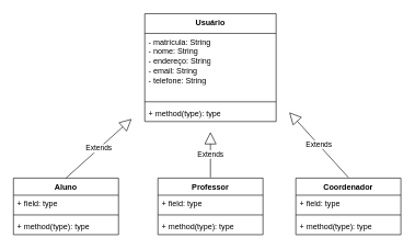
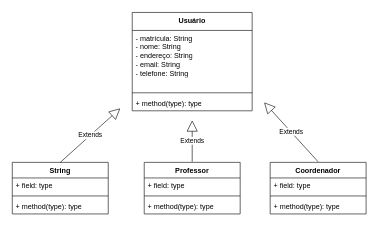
  <mxCell id="0" />
  <mxCell id="1" parent="0" />
  <mxCell id="2" value="Usuário" style="swimlane;fontStyle=1;align=center;verticalAlign=top;childLayout=stackLayout;horizontal=1;startSize=30;horizontalStack=0;resizeParent=1;resizeParentMax=0;resizeLast=0;collapsible=1;marginBottom=0;whiteSpace=wrap;html=1;" vertex="1" parent="1"><mxGeometry x="220" y="20" width="200" height="164" as="geometry" /></mxCell>
  <mxCell id="3" value="- matrícula: String&lt;br&gt;- nome: String&lt;br&gt;- endereço: String&lt;br&gt;- email: String&lt;br&gt;- telefone: String&lt;br&gt;" style="text;strokeColor=none;fillColor=none;align=left;verticalAlign=top;spacingLeft=4;spacingRight=4;overflow=hidden;rotatable=0;points=[[0,0.5],[1,0.5]];portConstraint=eastwest;whiteSpace=wrap;html=1;" vertex="1" parent="2"><mxGeometry y="30" width="200" height="100" as="geometry" /></mxCell>
  <mxCell id="4" value="" style="line;strokeWidth=1;fillColor=none;align=left;verticalAlign=middle;spacingTop=-1;spacingLeft=3;spacingRight=3;rotatable=0;labelPosition=right;points=[];portConstraint=eastwest;strokeColor=inherit;" vertex="1" parent="2"><mxGeometry y="130" width="200" height="8" as="geometry" /></mxCell>
  <mxCell id="5" value="+ method(type): type" style="text;strokeColor=none;fillColor=none;align=left;verticalAlign=top;spacingLeft=4;spacingRight=4;overflow=hidden;rotatable=0;points=[[0,0.5],[1,0.5]];portConstraint=eastwest;whiteSpace=wrap;html=1;" vertex="1" parent="2"><mxGeometry y="138" width="200" height="26" as="geometry" /></mxCell>
  <mxCell id="6" value="Professor" style="swimlane;fontStyle=1;align=center;verticalAlign=top;childLayout=stackLayout;horizontal=1;startSize=26;horizontalStack=0;resizeParent=1;resizeParentMax=0;resizeLast=0;collapsible=1;marginBottom=0;whiteSpace=wrap;html=1;" vertex="1" parent="1"><mxGeometry x="240" y="270" width="160" height="86" as="geometry" /></mxCell>
  <mxCell id="7" value="+ field: type" style="text;strokeColor=none;fillColor=none;align=left;verticalAlign=top;spacingLeft=4;spacingRight=4;overflow=hidden;rotatable=0;points=[[0,0.5],[1,0.5]];portConstraint=eastwest;whiteSpace=wrap;html=1;" vertex="1" parent="6"><mxGeometry y="26" width="160" height="26" as="geometry" /></mxCell>
  <mxCell id="8" value="" style="line;strokeWidth=1;fillColor=none;align=left;verticalAlign=middle;spacingTop=-1;spacingLeft=3;spacingRight=3;rotatable=0;labelPosition=right;points=[];portConstraint=eastwest;strokeColor=inherit;" vertex="1" parent="6"><mxGeometry y="52" width="160" height="8" as="geometry" /></mxCell>
  <mxCell id="9" value="+ method(type): type" style="text;strokeColor=none;fillColor=none;align=left;verticalAlign=top;spacingLeft=4;spacingRight=4;overflow=hidden;rotatable=0;points=[[0,0.5],[1,0.5]];portConstraint=eastwest;whiteSpace=wrap;html=1;" vertex="1" parent="6"><mxGeometry y="60" width="160" height="26" as="geometry" /></mxCell>
  <mxCell id="10" value="Coordenador" style="swimlane;fontStyle=1;align=center;verticalAlign=top;childLayout=stackLayout;horizontal=1;startSize=26;horizontalStack=0;resizeParent=1;resizeParentMax=0;resizeLast=0;collapsible=1;marginBottom=0;whiteSpace=wrap;html=1;" vertex="1" parent="1"><mxGeometry x="450" y="270" width="160" height="86" as="geometry" /></mxCell>
  <mxCell id="11" value="+ field: type" style="text;strokeColor=none;fillColor=none;align=left;verticalAlign=top;spacingLeft=4;spacingRight=4;overflow=hidden;rotatable=0;points=[[0,0.5],[1,0.5]];portConstraint=eastwest;whiteSpace=wrap;html=1;" vertex="1" parent="10"><mxGeometry y="26" width="160" height="26" as="geometry" /></mxCell>
  <mxCell id="12" value="" style="line;strokeWidth=1;fillColor=none;align=left;verticalAlign=middle;spacingTop=-1;spacingLeft=3;spacingRight=3;rotatable=0;labelPosition=right;points=[];portConstraint=eastwest;strokeColor=inherit;" vertex="1" parent="10"><mxGeometry y="52" width="160" height="8" as="geometry" /></mxCell>
  <mxCell id="13" value="+ method(type): type" style="text;strokeColor=none;fillColor=none;align=left;verticalAlign=top;spacingLeft=4;spacingRight=4;overflow=hidden;rotatable=0;points=[[0,0.5],[1,0.5]];portConstraint=eastwest;whiteSpace=wrap;html=1;" vertex="1" parent="10"><mxGeometry y="60" width="160" height="26" as="geometry" /></mxCell>
- <mxCell id="14" value="Aluno" style="swimlane;fontStyle=1;align=center;verticalAlign=top;childLayout=stackLayout;horizontal=1;startSize=26;horizontalStack=0;resizeParent=1;resizeParentMax=0;resizeLast=0;collapsible=1;marginBottom=0;whiteSpace=wrap;html=1;" vertex="1" parent="1"><mxGeometry x="20" y="270" width="160" height="86" as="geometry" /></mxCell>
+ <mxCell id="14" value="String" style="swimlane;fontStyle=1;align=center;verticalAlign=top;childLayout=stackLayout;horizontal=1;startSize=26;horizontalStack=0;resizeParent=1;resizeParentMax=0;resizeLast=0;collapsible=1;marginBottom=0;whiteSpace=wrap;html=1;" vertex="1" parent="1"><mxGeometry x="20" y="270" width="160" height="86" as="geometry" /></mxCell>
  <mxCell id="15" value="+ field: type" style="text;strokeColor=none;fillColor=none;align=left;verticalAlign=top;spacingLeft=4;spacingRight=4;overflow=hidden;rotatable=0;points=[[0,0.5],[1,0.5]];portConstraint=eastwest;whiteSpace=wrap;html=1;" vertex="1" parent="14"><mxGeometry y="26" width="160" height="26" as="geometry" /></mxCell>
  <mxCell id="16" value="" style="line;strokeWidth=1;fillColor=none;align=left;verticalAlign=middle;spacingTop=-1;spacingLeft=3;spacingRight=3;rotatable=0;labelPosition=right;points=[];portConstraint=eastwest;strokeColor=inherit;" vertex="1" parent="14"><mxGeometry y="52" width="160" height="8" as="geometry" /></mxCell>
  <mxCell id="17" value="+ method(type): type" style="text;strokeColor=none;fillColor=none;align=left;verticalAlign=top;spacingLeft=4;spacingRight=4;overflow=hidden;rotatable=0;points=[[0,0.5],[1,0.5]];portConstraint=eastwest;whiteSpace=wrap;html=1;" vertex="1" parent="14"><mxGeometry y="60" width="160" height="26" as="geometry" /></mxCell>
  <mxCell id="18" value="Extends" style="endArrow=block;endSize=16;endFill=0;html=1;rounded=0;exitX=0.5;exitY=0;exitDx=0;exitDy=0;" edge="1" parent="1" source="14"><mxGeometry width="160" relative="1" as="geometry"><mxPoint x="80" y="260" as="sourcePoint" /><mxPoint x="200" y="180" as="targetPoint" /></mxGeometry></mxCell>
  <mxCell id="19" value="Extends" style="endArrow=block;endSize=16;endFill=0;html=1;rounded=0;" edge="1" parent="1"><mxGeometry width="160" relative="1" as="geometry"><mxPoint x="320" y="269" as="sourcePoint" /><mxPoint x="320" y="200" as="targetPoint" /></mxGeometry></mxCell>
  <mxCell id="20" value="Extends" style="endArrow=block;endSize=16;endFill=0;html=1;rounded=0;" edge="1" parent="1"><mxGeometry width="160" relative="1" as="geometry"><mxPoint x="530" y="269" as="sourcePoint" /><mxPoint x="440" y="170" as="targetPoint" /></mxGeometry></mxCell>
